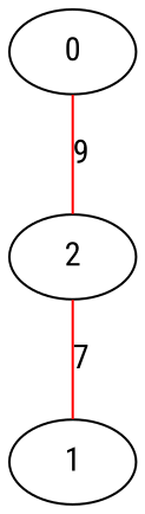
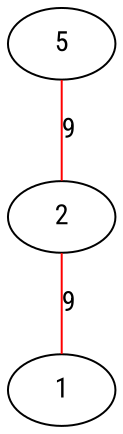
  graph {
    fontname="Roboto Condensed"
    node [fontname="Roboto Condensed"]
    edge [color=red fontname="Roboto Condensed"]
-   0
+   0 [label=5]
    2
    1
    0 -- 2 [label=9]
-   2 -- 1 [label=7]
+   2 -- 1 [label=9]
  }
